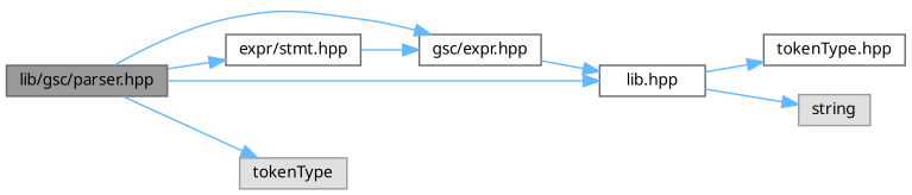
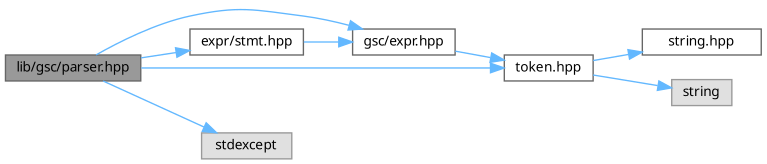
  digraph {
    fontname="Noto Sans"
    rankdir=LR
    node [color=grey40 fillcolor=white fontname="Noto Sans" fontsize=10 shape=box style=filled]
    edge [color=steelblue1 fontname="Noto Sans" fontsize=10 labelfontname=Helvetica labelfontsize=10 style=solid]
    n1 [color=gray40 fillcolor=grey60 fontcolor=black height=0.2 label="lib/gsc/parser.hpp" width=0.4]
    n2 [height=0.2 label="gsc/expr.hpp" width=0.4]
-   n3 [height=0.2 label="lib.hpp" width=0.4]
+   n3 [height=0.2 label="token.hpp" width=0.4]
    n4 [height=0.2 label="expr/stmt.hpp" width=0.4]
-   n5 [color=grey60 fillcolor="#E0E0E0" height=0.2 label=tokenType width=0.4]
-   n6 [height=0.2 label="tokenType.hpp" width=0.4]
+   n5 [color=grey60 fillcolor="#E0E0E0" height=0.2 label=stdexcept width=0.4]
+   n6 [height=0.2 label="string.hpp" width=0.4]
    n7 [color=grey60 fillcolor="#E0E0E0" height=0.2 label=string width=0.4]
    n1 -> n2
    n1 -> n3
    n1 -> n4
    n1 -> n5
    n2 -> n3
    n3 -> n6
    n3 -> n7
    n4 -> n2
  }
